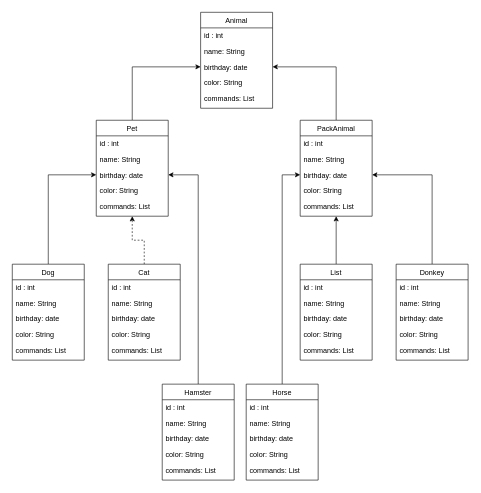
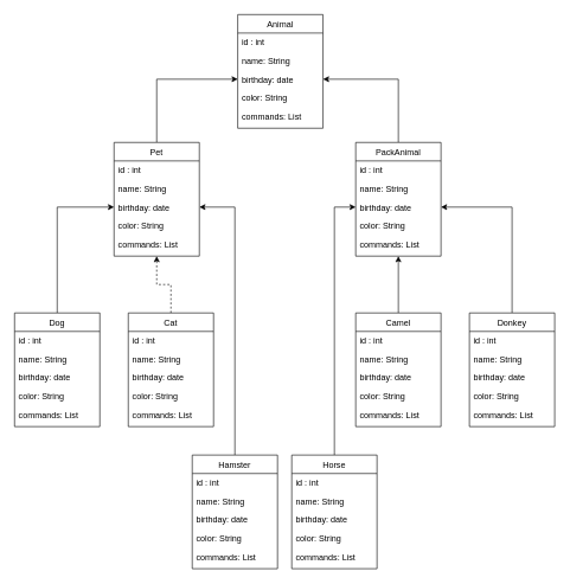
  <mxCell id="0" />
  <mxCell id="1" parent="0" />
  <mxCell id="2" style="edgeStyle=orthogonalEdgeStyle;rounded=0;orthogonalLoop=1;jettySize=auto;html=1;entryX=0;entryY=0.5;entryDx=0;entryDy=0;" edge="1" parent="1" source="3" target="61"><mxGeometry relative="1" as="geometry" /></mxCell>
  <mxCell id="3" value="Pet" style="swimlane;fontStyle=0;align=center;verticalAlign=top;childLayout=stackLayout;horizontal=1;startSize=26;horizontalStack=0;resizeParent=1;resizeLast=0;collapsible=1;marginBottom=0;rounded=0;shadow=0;strokeWidth=1;" parent="1" vertex="1"><mxGeometry x="160" y="200" width="120" height="160" as="geometry"><mxRectangle x="130" y="380" width="160" height="26" as="alternateBounds" /></mxGeometry></mxCell>
  <mxCell id="4" value="id : int" style="text;align=left;verticalAlign=top;spacingLeft=4;spacingRight=4;overflow=hidden;rotatable=0;points=[[0,0.5],[1,0.5]];portConstraint=eastwest;" parent="3" vertex="1"><mxGeometry y="26" width="120" height="26" as="geometry" /></mxCell>
  <mxCell id="5" value="name: String" style="text;align=left;verticalAlign=top;spacingLeft=4;spacingRight=4;overflow=hidden;rotatable=0;points=[[0,0.5],[1,0.5]];portConstraint=eastwest;rounded=0;shadow=0;html=0;" parent="3" vertex="1"><mxGeometry y="52" width="120" height="26" as="geometry" /></mxCell>
  <mxCell id="6" value="birthday: date" style="text;align=left;verticalAlign=top;spacingLeft=4;spacingRight=4;overflow=hidden;rotatable=0;points=[[0,0.5],[1,0.5]];portConstraint=eastwest;rounded=0;shadow=0;html=0;" parent="3" vertex="1"><mxGeometry y="78" width="120" height="26" as="geometry" /></mxCell>
  <mxCell id="7" value="color: String" style="text;align=left;verticalAlign=top;spacingLeft=4;spacingRight=4;overflow=hidden;rotatable=0;points=[[0,0.5],[1,0.5]];portConstraint=eastwest;rounded=0;shadow=0;html=0;" parent="3" vertex="1"><mxGeometry y="104" width="120" height="26" as="geometry" /></mxCell>
  <mxCell id="8" value="commands: List" style="text;align=left;verticalAlign=top;spacingLeft=4;spacingRight=4;overflow=hidden;rotatable=0;points=[[0,0.5],[1,0.5]];portConstraint=eastwest;rounded=0;shadow=0;html=0;" parent="3" vertex="1"><mxGeometry y="130" width="120" height="26" as="geometry" /></mxCell>
  <mxCell id="9" style="edgeStyle=orthogonalEdgeStyle;rounded=0;orthogonalLoop=1;jettySize=auto;html=1;entryX=1;entryY=0.5;entryDx=0;entryDy=0;" edge="1" parent="1" source="10" target="61"><mxGeometry relative="1" as="geometry" /></mxCell>
  <mxCell id="10" value="PackAnimal" style="swimlane;fontStyle=0;align=center;verticalAlign=top;childLayout=stackLayout;horizontal=1;startSize=26;horizontalStack=0;resizeParent=1;resizeLast=0;collapsible=1;marginBottom=0;rounded=0;shadow=0;strokeWidth=1;" parent="1" vertex="1"><mxGeometry x="500" y="200" width="120" height="160" as="geometry"><mxRectangle x="130" y="380" width="160" height="26" as="alternateBounds" /></mxGeometry></mxCell>
  <mxCell id="11" value="id : int" style="text;align=left;verticalAlign=top;spacingLeft=4;spacingRight=4;overflow=hidden;rotatable=0;points=[[0,0.5],[1,0.5]];portConstraint=eastwest;" parent="10" vertex="1"><mxGeometry y="26" width="120" height="26" as="geometry" /></mxCell>
  <mxCell id="12" value="name: String" style="text;align=left;verticalAlign=top;spacingLeft=4;spacingRight=4;overflow=hidden;rotatable=0;points=[[0,0.5],[1,0.5]];portConstraint=eastwest;rounded=0;shadow=0;html=0;" parent="10" vertex="1"><mxGeometry y="52" width="120" height="26" as="geometry" /></mxCell>
  <mxCell id="13" value="birthday: date" style="text;align=left;verticalAlign=top;spacingLeft=4;spacingRight=4;overflow=hidden;rotatable=0;points=[[0,0.5],[1,0.5]];portConstraint=eastwest;rounded=0;shadow=0;html=0;" parent="10" vertex="1"><mxGeometry y="78" width="120" height="26" as="geometry" /></mxCell>
  <mxCell id="14" value="color: String" style="text;align=left;verticalAlign=top;spacingLeft=4;spacingRight=4;overflow=hidden;rotatable=0;points=[[0,0.5],[1,0.5]];portConstraint=eastwest;rounded=0;shadow=0;html=0;" parent="10" vertex="1"><mxGeometry y="104" width="120" height="26" as="geometry" /></mxCell>
  <mxCell id="15" value="commands: List" style="text;align=left;verticalAlign=top;spacingLeft=4;spacingRight=4;overflow=hidden;rotatable=0;points=[[0,0.5],[1,0.5]];portConstraint=eastwest;rounded=0;shadow=0;html=0;" parent="10" vertex="1"><mxGeometry y="130" width="120" height="26" as="geometry" /></mxCell>
  <mxCell id="16" style="edgeStyle=orthogonalEdgeStyle;rounded=0;orthogonalLoop=1;jettySize=auto;html=1;entryX=0.5;entryY=1;entryDx=0;entryDy=0;dashed=1;" parent="1" source="17" target="3" edge="1"><mxGeometry relative="1" as="geometry" /></mxCell>
  <mxCell id="17" value="Cat" style="swimlane;fontStyle=0;align=center;verticalAlign=top;childLayout=stackLayout;horizontal=1;startSize=26;horizontalStack=0;resizeParent=1;resizeLast=0;collapsible=1;marginBottom=0;rounded=0;shadow=0;strokeWidth=1;" parent="1" vertex="1"><mxGeometry x="180" y="440" width="120" height="160" as="geometry"><mxRectangle x="130" y="380" width="160" height="26" as="alternateBounds" /></mxGeometry></mxCell>
  <mxCell id="18" value="id : int" style="text;align=left;verticalAlign=top;spacingLeft=4;spacingRight=4;overflow=hidden;rotatable=0;points=[[0,0.5],[1,0.5]];portConstraint=eastwest;" parent="17" vertex="1"><mxGeometry y="26" width="120" height="26" as="geometry" /></mxCell>
  <mxCell id="19" value="name: String" style="text;align=left;verticalAlign=top;spacingLeft=4;spacingRight=4;overflow=hidden;rotatable=0;points=[[0,0.5],[1,0.5]];portConstraint=eastwest;rounded=0;shadow=0;html=0;" parent="17" vertex="1"><mxGeometry y="52" width="120" height="26" as="geometry" /></mxCell>
  <mxCell id="20" value="birthday: date" style="text;align=left;verticalAlign=top;spacingLeft=4;spacingRight=4;overflow=hidden;rotatable=0;points=[[0,0.5],[1,0.5]];portConstraint=eastwest;rounded=0;shadow=0;html=0;" parent="17" vertex="1"><mxGeometry y="78" width="120" height="26" as="geometry" /></mxCell>
  <mxCell id="21" value="color: String" style="text;align=left;verticalAlign=top;spacingLeft=4;spacingRight=4;overflow=hidden;rotatable=0;points=[[0,0.5],[1,0.5]];portConstraint=eastwest;rounded=0;shadow=0;html=0;" parent="17" vertex="1"><mxGeometry y="104" width="120" height="26" as="geometry" /></mxCell>
  <mxCell id="22" value="commands: List" style="text;align=left;verticalAlign=top;spacingLeft=4;spacingRight=4;overflow=hidden;rotatable=0;points=[[0,0.5],[1,0.5]];portConstraint=eastwest;rounded=0;shadow=0;html=0;" parent="17" vertex="1"><mxGeometry y="130" width="120" height="26" as="geometry" /></mxCell>
  <mxCell id="23" style="edgeStyle=orthogonalEdgeStyle;rounded=0;orthogonalLoop=1;jettySize=auto;html=1;entryX=0;entryY=0.5;entryDx=0;entryDy=0;" parent="1" source="24" target="6" edge="1"><mxGeometry relative="1" as="geometry"><Array as="points"><mxPoint x="80" y="291" /></Array></mxGeometry></mxCell>
  <mxCell id="24" value="Dog" style="swimlane;fontStyle=0;align=center;verticalAlign=top;childLayout=stackLayout;horizontal=1;startSize=26;horizontalStack=0;resizeParent=1;resizeLast=0;collapsible=1;marginBottom=0;rounded=0;shadow=0;strokeWidth=1;" parent="1" vertex="1"><mxGeometry x="20" y="440" width="120" height="160" as="geometry"><mxRectangle x="130" y="380" width="160" height="26" as="alternateBounds" /></mxGeometry></mxCell>
  <mxCell id="25" value="id : int" style="text;align=left;verticalAlign=top;spacingLeft=4;spacingRight=4;overflow=hidden;rotatable=0;points=[[0,0.5],[1,0.5]];portConstraint=eastwest;" parent="24" vertex="1"><mxGeometry y="26" width="120" height="26" as="geometry" /></mxCell>
  <mxCell id="26" value="name: String" style="text;align=left;verticalAlign=top;spacingLeft=4;spacingRight=4;overflow=hidden;rotatable=0;points=[[0,0.5],[1,0.5]];portConstraint=eastwest;rounded=0;shadow=0;html=0;" parent="24" vertex="1"><mxGeometry y="52" width="120" height="26" as="geometry" /></mxCell>
  <mxCell id="27" value="birthday: date" style="text;align=left;verticalAlign=top;spacingLeft=4;spacingRight=4;overflow=hidden;rotatable=0;points=[[0,0.5],[1,0.5]];portConstraint=eastwest;rounded=0;shadow=0;html=0;" parent="24" vertex="1"><mxGeometry y="78" width="120" height="26" as="geometry" /></mxCell>
  <mxCell id="28" value="color: String" style="text;align=left;verticalAlign=top;spacingLeft=4;spacingRight=4;overflow=hidden;rotatable=0;points=[[0,0.5],[1,0.5]];portConstraint=eastwest;rounded=0;shadow=0;html=0;" parent="24" vertex="1"><mxGeometry y="104" width="120" height="26" as="geometry" /></mxCell>
  <mxCell id="29" value="commands: List" style="text;align=left;verticalAlign=top;spacingLeft=4;spacingRight=4;overflow=hidden;rotatable=0;points=[[0,0.5],[1,0.5]];portConstraint=eastwest;rounded=0;shadow=0;html=0;" parent="24" vertex="1"><mxGeometry y="130" width="120" height="26" as="geometry" /></mxCell>
  <mxCell id="30" style="edgeStyle=orthogonalEdgeStyle;rounded=0;orthogonalLoop=1;jettySize=auto;html=1;entryX=1;entryY=0.5;entryDx=0;entryDy=0;" parent="1" source="31" target="6" edge="1"><mxGeometry relative="1" as="geometry" /></mxCell>
  <mxCell id="31" value="Hamster" style="swimlane;fontStyle=0;align=center;verticalAlign=top;childLayout=stackLayout;horizontal=1;startSize=26;horizontalStack=0;resizeParent=1;resizeLast=0;collapsible=1;marginBottom=0;rounded=0;shadow=0;strokeWidth=1;" parent="1" vertex="1"><mxGeometry x="270" y="640" width="120" height="160" as="geometry"><mxRectangle x="130" y="380" width="160" height="26" as="alternateBounds" /></mxGeometry></mxCell>
  <mxCell id="32" value="id : int" style="text;align=left;verticalAlign=top;spacingLeft=4;spacingRight=4;overflow=hidden;rotatable=0;points=[[0,0.5],[1,0.5]];portConstraint=eastwest;" parent="31" vertex="1"><mxGeometry y="26" width="120" height="26" as="geometry" /></mxCell>
  <mxCell id="33" value="name: String" style="text;align=left;verticalAlign=top;spacingLeft=4;spacingRight=4;overflow=hidden;rotatable=0;points=[[0,0.5],[1,0.5]];portConstraint=eastwest;rounded=0;shadow=0;html=0;" parent="31" vertex="1"><mxGeometry y="52" width="120" height="26" as="geometry" /></mxCell>
  <mxCell id="34" value="birthday: date" style="text;align=left;verticalAlign=top;spacingLeft=4;spacingRight=4;overflow=hidden;rotatable=0;points=[[0,0.5],[1,0.5]];portConstraint=eastwest;rounded=0;shadow=0;html=0;" parent="31" vertex="1"><mxGeometry y="78" width="120" height="26" as="geometry" /></mxCell>
  <mxCell id="35" value="color: String" style="text;align=left;verticalAlign=top;spacingLeft=4;spacingRight=4;overflow=hidden;rotatable=0;points=[[0,0.5],[1,0.5]];portConstraint=eastwest;rounded=0;shadow=0;html=0;" parent="31" vertex="1"><mxGeometry y="104" width="120" height="26" as="geometry" /></mxCell>
  <mxCell id="36" value="commands: List" style="text;align=left;verticalAlign=top;spacingLeft=4;spacingRight=4;overflow=hidden;rotatable=0;points=[[0,0.5],[1,0.5]];portConstraint=eastwest;rounded=0;shadow=0;html=0;" parent="31" vertex="1"><mxGeometry y="130" width="120" height="26" as="geometry" /></mxCell>
  <mxCell id="37" style="edgeStyle=orthogonalEdgeStyle;rounded=0;orthogonalLoop=1;jettySize=auto;html=1;entryX=0.5;entryY=1;entryDx=0;entryDy=0;" parent="1" source="38" target="10" edge="1"><mxGeometry relative="1" as="geometry" /></mxCell>
- <mxCell id="38" value="List" style="swimlane;fontStyle=0;align=center;verticalAlign=top;childLayout=stackLayout;horizontal=1;startSize=26;horizontalStack=0;resizeParent=1;resizeLast=0;collapsible=1;marginBottom=0;rounded=0;shadow=0;strokeWidth=1;" parent="1" vertex="1"><mxGeometry x="500" y="440" width="120" height="160" as="geometry"><mxRectangle x="130" y="380" width="160" height="26" as="alternateBounds" /></mxGeometry></mxCell>
+ <mxCell id="38" value="Camel" style="swimlane;fontStyle=0;align=center;verticalAlign=top;childLayout=stackLayout;horizontal=1;startSize=26;horizontalStack=0;resizeParent=1;resizeLast=0;collapsible=1;marginBottom=0;rounded=0;shadow=0;strokeWidth=1;" parent="1" vertex="1"><mxGeometry x="500" y="440" width="120" height="160" as="geometry"><mxRectangle x="130" y="380" width="160" height="26" as="alternateBounds" /></mxGeometry></mxCell>
  <mxCell id="39" value="id : int" style="text;align=left;verticalAlign=top;spacingLeft=4;spacingRight=4;overflow=hidden;rotatable=0;points=[[0,0.5],[1,0.5]];portConstraint=eastwest;" parent="38" vertex="1"><mxGeometry y="26" width="120" height="26" as="geometry" /></mxCell>
  <mxCell id="40" value="name: String" style="text;align=left;verticalAlign=top;spacingLeft=4;spacingRight=4;overflow=hidden;rotatable=0;points=[[0,0.5],[1,0.5]];portConstraint=eastwest;rounded=0;shadow=0;html=0;" parent="38" vertex="1"><mxGeometry y="52" width="120" height="26" as="geometry" /></mxCell>
  <mxCell id="41" value="birthday: date" style="text;align=left;verticalAlign=top;spacingLeft=4;spacingRight=4;overflow=hidden;rotatable=0;points=[[0,0.5],[1,0.5]];portConstraint=eastwest;rounded=0;shadow=0;html=0;" parent="38" vertex="1"><mxGeometry y="78" width="120" height="26" as="geometry" /></mxCell>
  <mxCell id="42" value="color: String" style="text;align=left;verticalAlign=top;spacingLeft=4;spacingRight=4;overflow=hidden;rotatable=0;points=[[0,0.5],[1,0.5]];portConstraint=eastwest;rounded=0;shadow=0;html=0;" parent="38" vertex="1"><mxGeometry y="104" width="120" height="26" as="geometry" /></mxCell>
  <mxCell id="43" value="commands: List" style="text;align=left;verticalAlign=top;spacingLeft=4;spacingRight=4;overflow=hidden;rotatable=0;points=[[0,0.5],[1,0.5]];portConstraint=eastwest;rounded=0;shadow=0;html=0;" parent="38" vertex="1"><mxGeometry y="130" width="120" height="26" as="geometry" /></mxCell>
  <mxCell id="44" style="edgeStyle=orthogonalEdgeStyle;rounded=0;orthogonalLoop=1;jettySize=auto;html=1;entryX=1;entryY=0.5;entryDx=0;entryDy=0;" parent="1" source="45" target="13" edge="1"><mxGeometry relative="1" as="geometry" /></mxCell>
  <mxCell id="45" value="Donkey" style="swimlane;fontStyle=0;align=center;verticalAlign=top;childLayout=stackLayout;horizontal=1;startSize=26;horizontalStack=0;resizeParent=1;resizeLast=0;collapsible=1;marginBottom=0;rounded=0;shadow=0;strokeWidth=1;" parent="1" vertex="1"><mxGeometry x="660" y="440" width="120" height="160" as="geometry"><mxRectangle x="130" y="380" width="160" height="26" as="alternateBounds" /></mxGeometry></mxCell>
  <mxCell id="46" value="id : int" style="text;align=left;verticalAlign=top;spacingLeft=4;spacingRight=4;overflow=hidden;rotatable=0;points=[[0,0.5],[1,0.5]];portConstraint=eastwest;" parent="45" vertex="1"><mxGeometry y="26" width="120" height="26" as="geometry" /></mxCell>
  <mxCell id="47" value="name: String" style="text;align=left;verticalAlign=top;spacingLeft=4;spacingRight=4;overflow=hidden;rotatable=0;points=[[0,0.5],[1,0.5]];portConstraint=eastwest;rounded=0;shadow=0;html=0;" parent="45" vertex="1"><mxGeometry y="52" width="120" height="26" as="geometry" /></mxCell>
  <mxCell id="48" value="birthday: date" style="text;align=left;verticalAlign=top;spacingLeft=4;spacingRight=4;overflow=hidden;rotatable=0;points=[[0,0.5],[1,0.5]];portConstraint=eastwest;rounded=0;shadow=0;html=0;" parent="45" vertex="1"><mxGeometry y="78" width="120" height="26" as="geometry" /></mxCell>
  <mxCell id="49" value="color: String" style="text;align=left;verticalAlign=top;spacingLeft=4;spacingRight=4;overflow=hidden;rotatable=0;points=[[0,0.5],[1,0.5]];portConstraint=eastwest;rounded=0;shadow=0;html=0;" parent="45" vertex="1"><mxGeometry y="104" width="120" height="26" as="geometry" /></mxCell>
  <mxCell id="50" value="commands: List" style="text;align=left;verticalAlign=top;spacingLeft=4;spacingRight=4;overflow=hidden;rotatable=0;points=[[0,0.5],[1,0.5]];portConstraint=eastwest;rounded=0;shadow=0;html=0;" parent="45" vertex="1"><mxGeometry y="130" width="120" height="26" as="geometry" /></mxCell>
  <mxCell id="51" style="edgeStyle=orthogonalEdgeStyle;rounded=0;orthogonalLoop=1;jettySize=auto;html=1;entryX=0;entryY=0.5;entryDx=0;entryDy=0;" parent="1" source="52" target="13" edge="1"><mxGeometry relative="1" as="geometry" /></mxCell>
  <mxCell id="52" value="Horse" style="swimlane;fontStyle=0;align=center;verticalAlign=top;childLayout=stackLayout;horizontal=1;startSize=26;horizontalStack=0;resizeParent=1;resizeLast=0;collapsible=1;marginBottom=0;rounded=0;shadow=0;strokeWidth=1;" parent="1" vertex="1"><mxGeometry x="410" y="640" width="120" height="160" as="geometry"><mxRectangle x="130" y="380" width="160" height="26" as="alternateBounds" /></mxGeometry></mxCell>
  <mxCell id="53" value="id : int" style="text;align=left;verticalAlign=top;spacingLeft=4;spacingRight=4;overflow=hidden;rotatable=0;points=[[0,0.5],[1,0.5]];portConstraint=eastwest;" parent="52" vertex="1"><mxGeometry y="26" width="120" height="26" as="geometry" /></mxCell>
  <mxCell id="54" value="name: String" style="text;align=left;verticalAlign=top;spacingLeft=4;spacingRight=4;overflow=hidden;rotatable=0;points=[[0,0.5],[1,0.5]];portConstraint=eastwest;rounded=0;shadow=0;html=0;" parent="52" vertex="1"><mxGeometry y="52" width="120" height="26" as="geometry" /></mxCell>
  <mxCell id="55" value="birthday: date" style="text;align=left;verticalAlign=top;spacingLeft=4;spacingRight=4;overflow=hidden;rotatable=0;points=[[0,0.5],[1,0.5]];portConstraint=eastwest;rounded=0;shadow=0;html=0;" parent="52" vertex="1"><mxGeometry y="78" width="120" height="26" as="geometry" /></mxCell>
  <mxCell id="56" value="color: String" style="text;align=left;verticalAlign=top;spacingLeft=4;spacingRight=4;overflow=hidden;rotatable=0;points=[[0,0.5],[1,0.5]];portConstraint=eastwest;rounded=0;shadow=0;html=0;" parent="52" vertex="1"><mxGeometry y="104" width="120" height="26" as="geometry" /></mxCell>
  <mxCell id="57" value="commands: List" style="text;align=left;verticalAlign=top;spacingLeft=4;spacingRight=4;overflow=hidden;rotatable=0;points=[[0,0.5],[1,0.5]];portConstraint=eastwest;rounded=0;shadow=0;html=0;" parent="52" vertex="1"><mxGeometry y="130" width="120" height="26" as="geometry" /></mxCell>
  <mxCell id="58" value="Animal" style="swimlane;fontStyle=0;align=center;verticalAlign=top;childLayout=stackLayout;horizontal=1;startSize=26;horizontalStack=0;resizeParent=1;resizeLast=0;collapsible=1;marginBottom=0;rounded=0;shadow=0;strokeWidth=1;" vertex="1" parent="1"><mxGeometry x="334" y="20" width="120" height="160" as="geometry"><mxRectangle x="130" y="380" width="160" height="26" as="alternateBounds" /></mxGeometry></mxCell>
  <mxCell id="59" value="id : int" style="text;align=left;verticalAlign=top;spacingLeft=4;spacingRight=4;overflow=hidden;rotatable=0;points=[[0,0.5],[1,0.5]];portConstraint=eastwest;" vertex="1" parent="58"><mxGeometry y="26" width="120" height="26" as="geometry" /></mxCell>
  <mxCell id="60" value="name: String" style="text;align=left;verticalAlign=top;spacingLeft=4;spacingRight=4;overflow=hidden;rotatable=0;points=[[0,0.5],[1,0.5]];portConstraint=eastwest;rounded=0;shadow=0;html=0;" vertex="1" parent="58"><mxGeometry y="52" width="120" height="26" as="geometry" /></mxCell>
  <mxCell id="61" value="birthday: date" style="text;align=left;verticalAlign=top;spacingLeft=4;spacingRight=4;overflow=hidden;rotatable=0;points=[[0,0.5],[1,0.5]];portConstraint=eastwest;rounded=0;shadow=0;html=0;" vertex="1" parent="58"><mxGeometry y="78" width="120" height="26" as="geometry" /></mxCell>
  <mxCell id="62" value="color: String" style="text;align=left;verticalAlign=top;spacingLeft=4;spacingRight=4;overflow=hidden;rotatable=0;points=[[0,0.5],[1,0.5]];portConstraint=eastwest;rounded=0;shadow=0;html=0;" vertex="1" parent="58"><mxGeometry y="104" width="120" height="26" as="geometry" /></mxCell>
  <mxCell id="63" value="commands: List" style="text;align=left;verticalAlign=top;spacingLeft=4;spacingRight=4;overflow=hidden;rotatable=0;points=[[0,0.5],[1,0.5]];portConstraint=eastwest;rounded=0;shadow=0;html=0;" vertex="1" parent="58"><mxGeometry y="130" width="120" height="26" as="geometry" /></mxCell>
